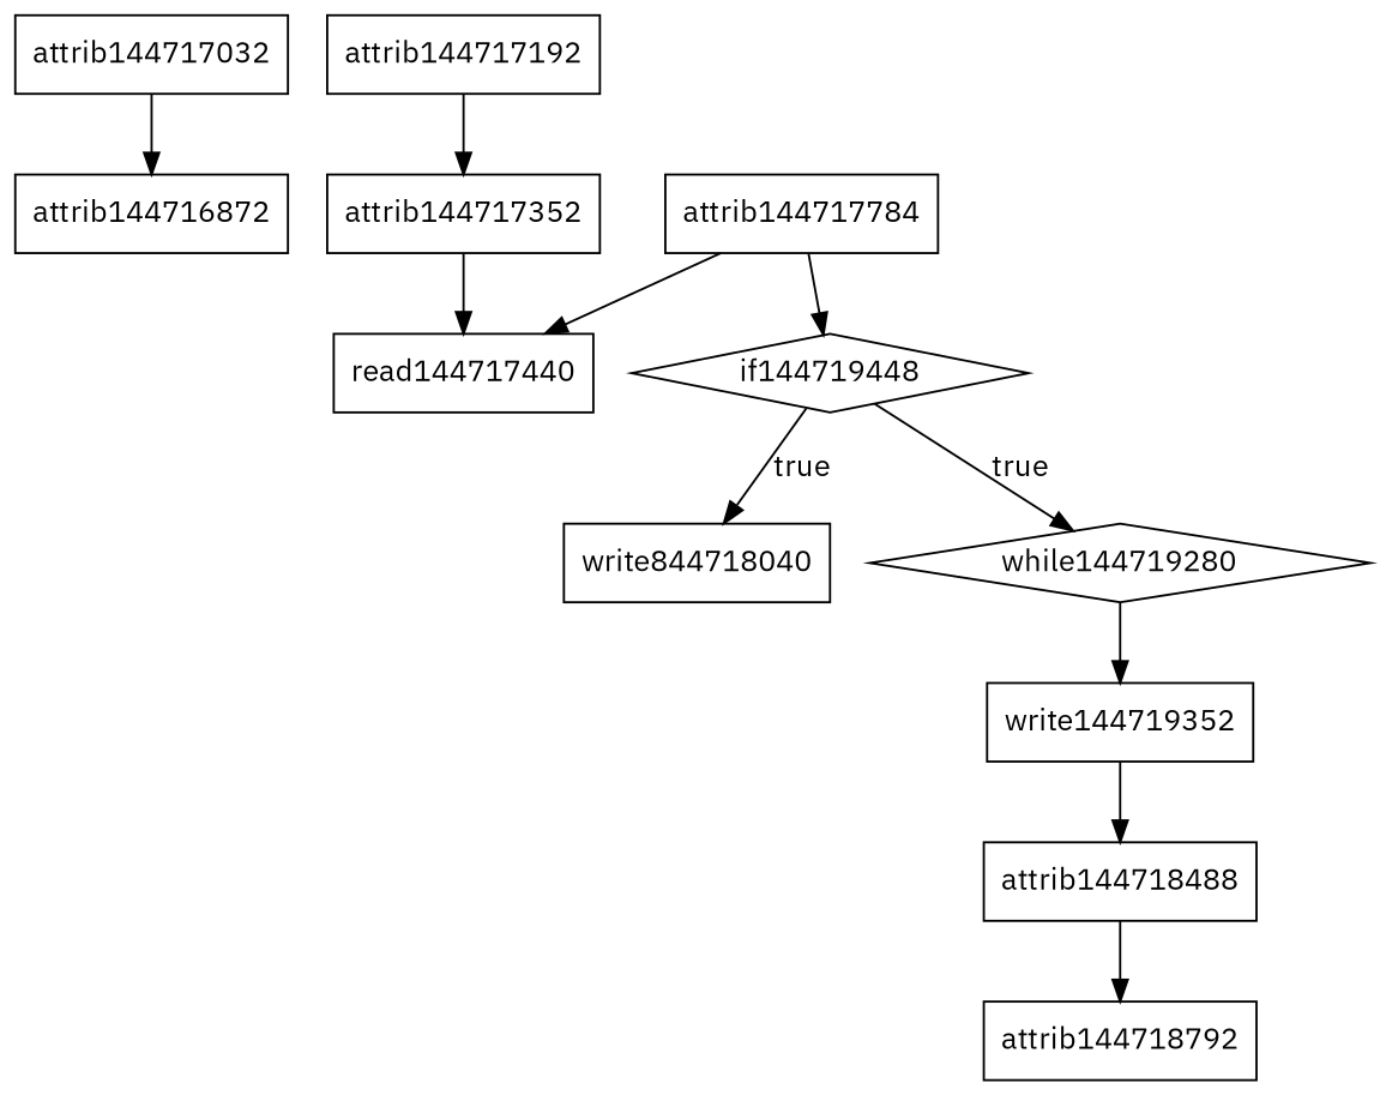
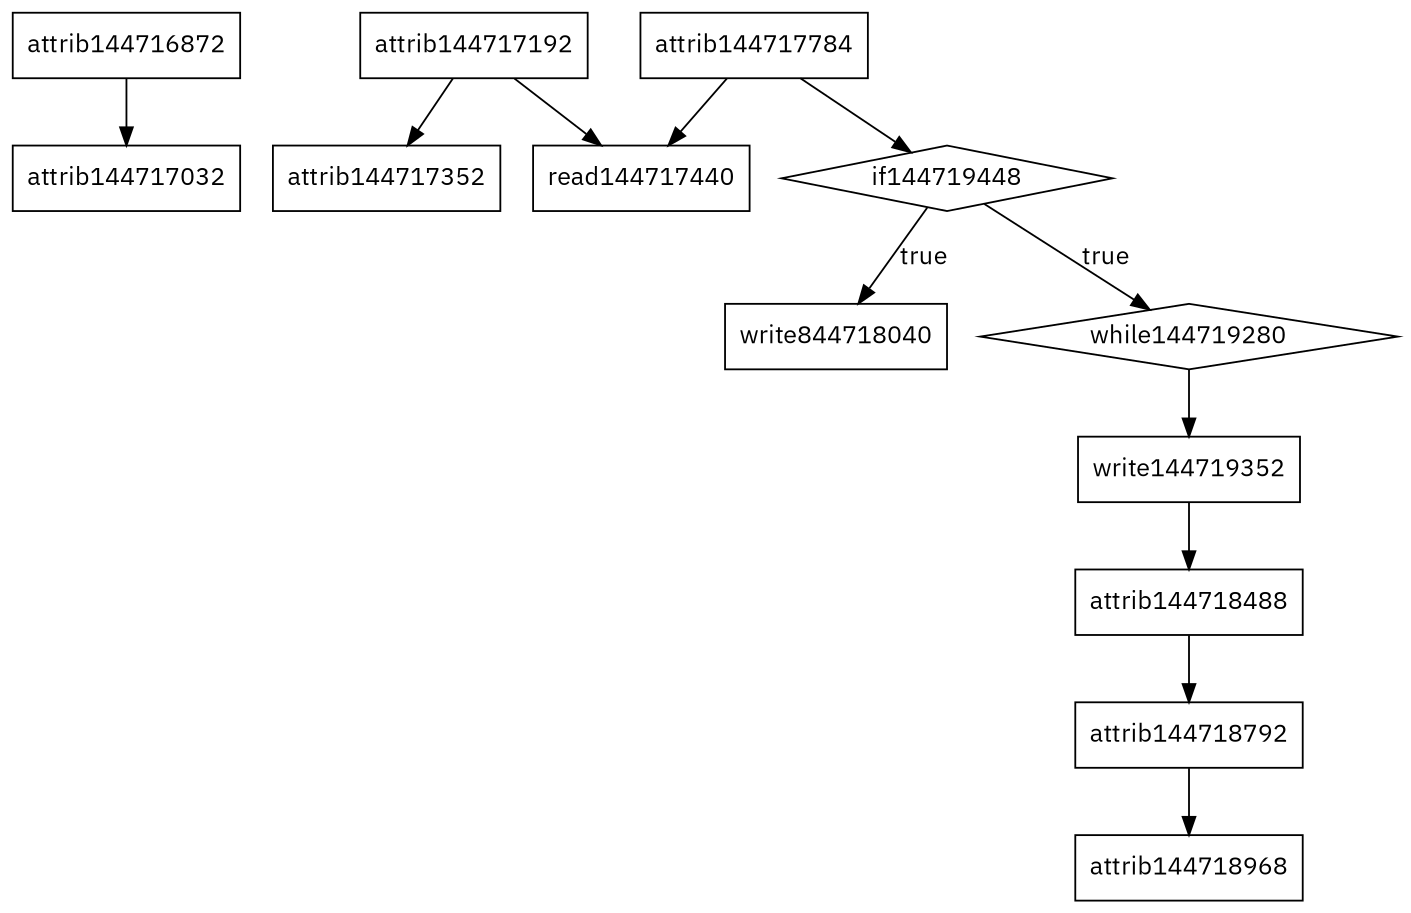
  digraph {
    fontname="IBM Plex Sans"
    node [fontname="IBM Plex Sans" shape=box]
    edge [fontname="IBM Plex Sans"]
    attrib144716872
    attrib144717032
    attrib144717192
    attrib144717352
    read144717440
    attrib144717784
    if144719448 [shape=diamond]
    n8 [label=write844718040]
    while144719280 [shape=diamond]
    write144719352
    attrib144718488
    attrib144718792
-   attrib144717032 -> attrib144716872
+   attrib144718968
+   attrib144716872 -> attrib144717032
    attrib144717192 -> attrib144717352
-   attrib144717352 -> read144717440
+   attrib144717192 -> read144717440
    attrib144717784 -> read144717440
    attrib144717784 -> if144719448
    if144719448 -> n8 [label=true]
    if144719448 -> while144719280 [label=true]
    while144719280 -> write144719352
    write144719352 -> attrib144718488
    attrib144718488 -> attrib144718792
+   attrib144718792 -> attrib144718968
  }
